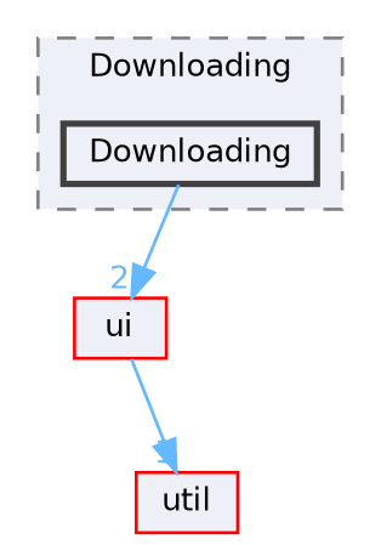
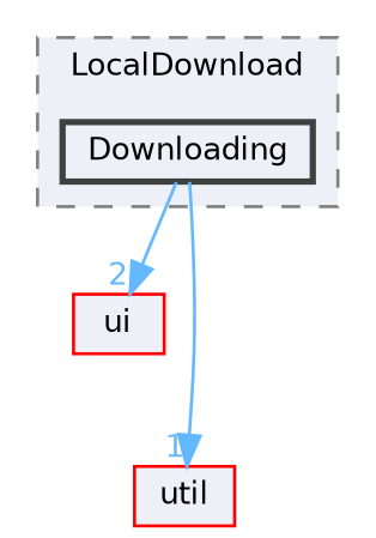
  digraph {
    compound=true
    node [color=red fillcolor="#edf0f7" fontname=Helvetica fontsize=10 shape=box style=filled]
    edge [color=steelblue1 fontcolor=steelblue1 fontname=Helvetica fontsize=10 labeldistance=1.5 labelfontname=Helvetica labelfontsize=10]
    n1 [color=grey25 height=0.2 label=Downloading style="filled,bold" width=0.4]
    n2 [height=0.2 label=ui width=0.4]
    n3 [height=0.2 label=util width=0.4]
    subgraph cluster_1 {
      bgcolor="#edf0f7"
      fontname=Helvetica
      fontsize=10
-     label=Downloading
+     label=LocalDownload
      pencolor=grey50
      style="filled,dashed"
      n1
    }
    n1 -> n2 [headlabel=2]
-   n2 -> n3 [headlabel=1]
+   n1 -> n3 [headlabel=1]
  }
